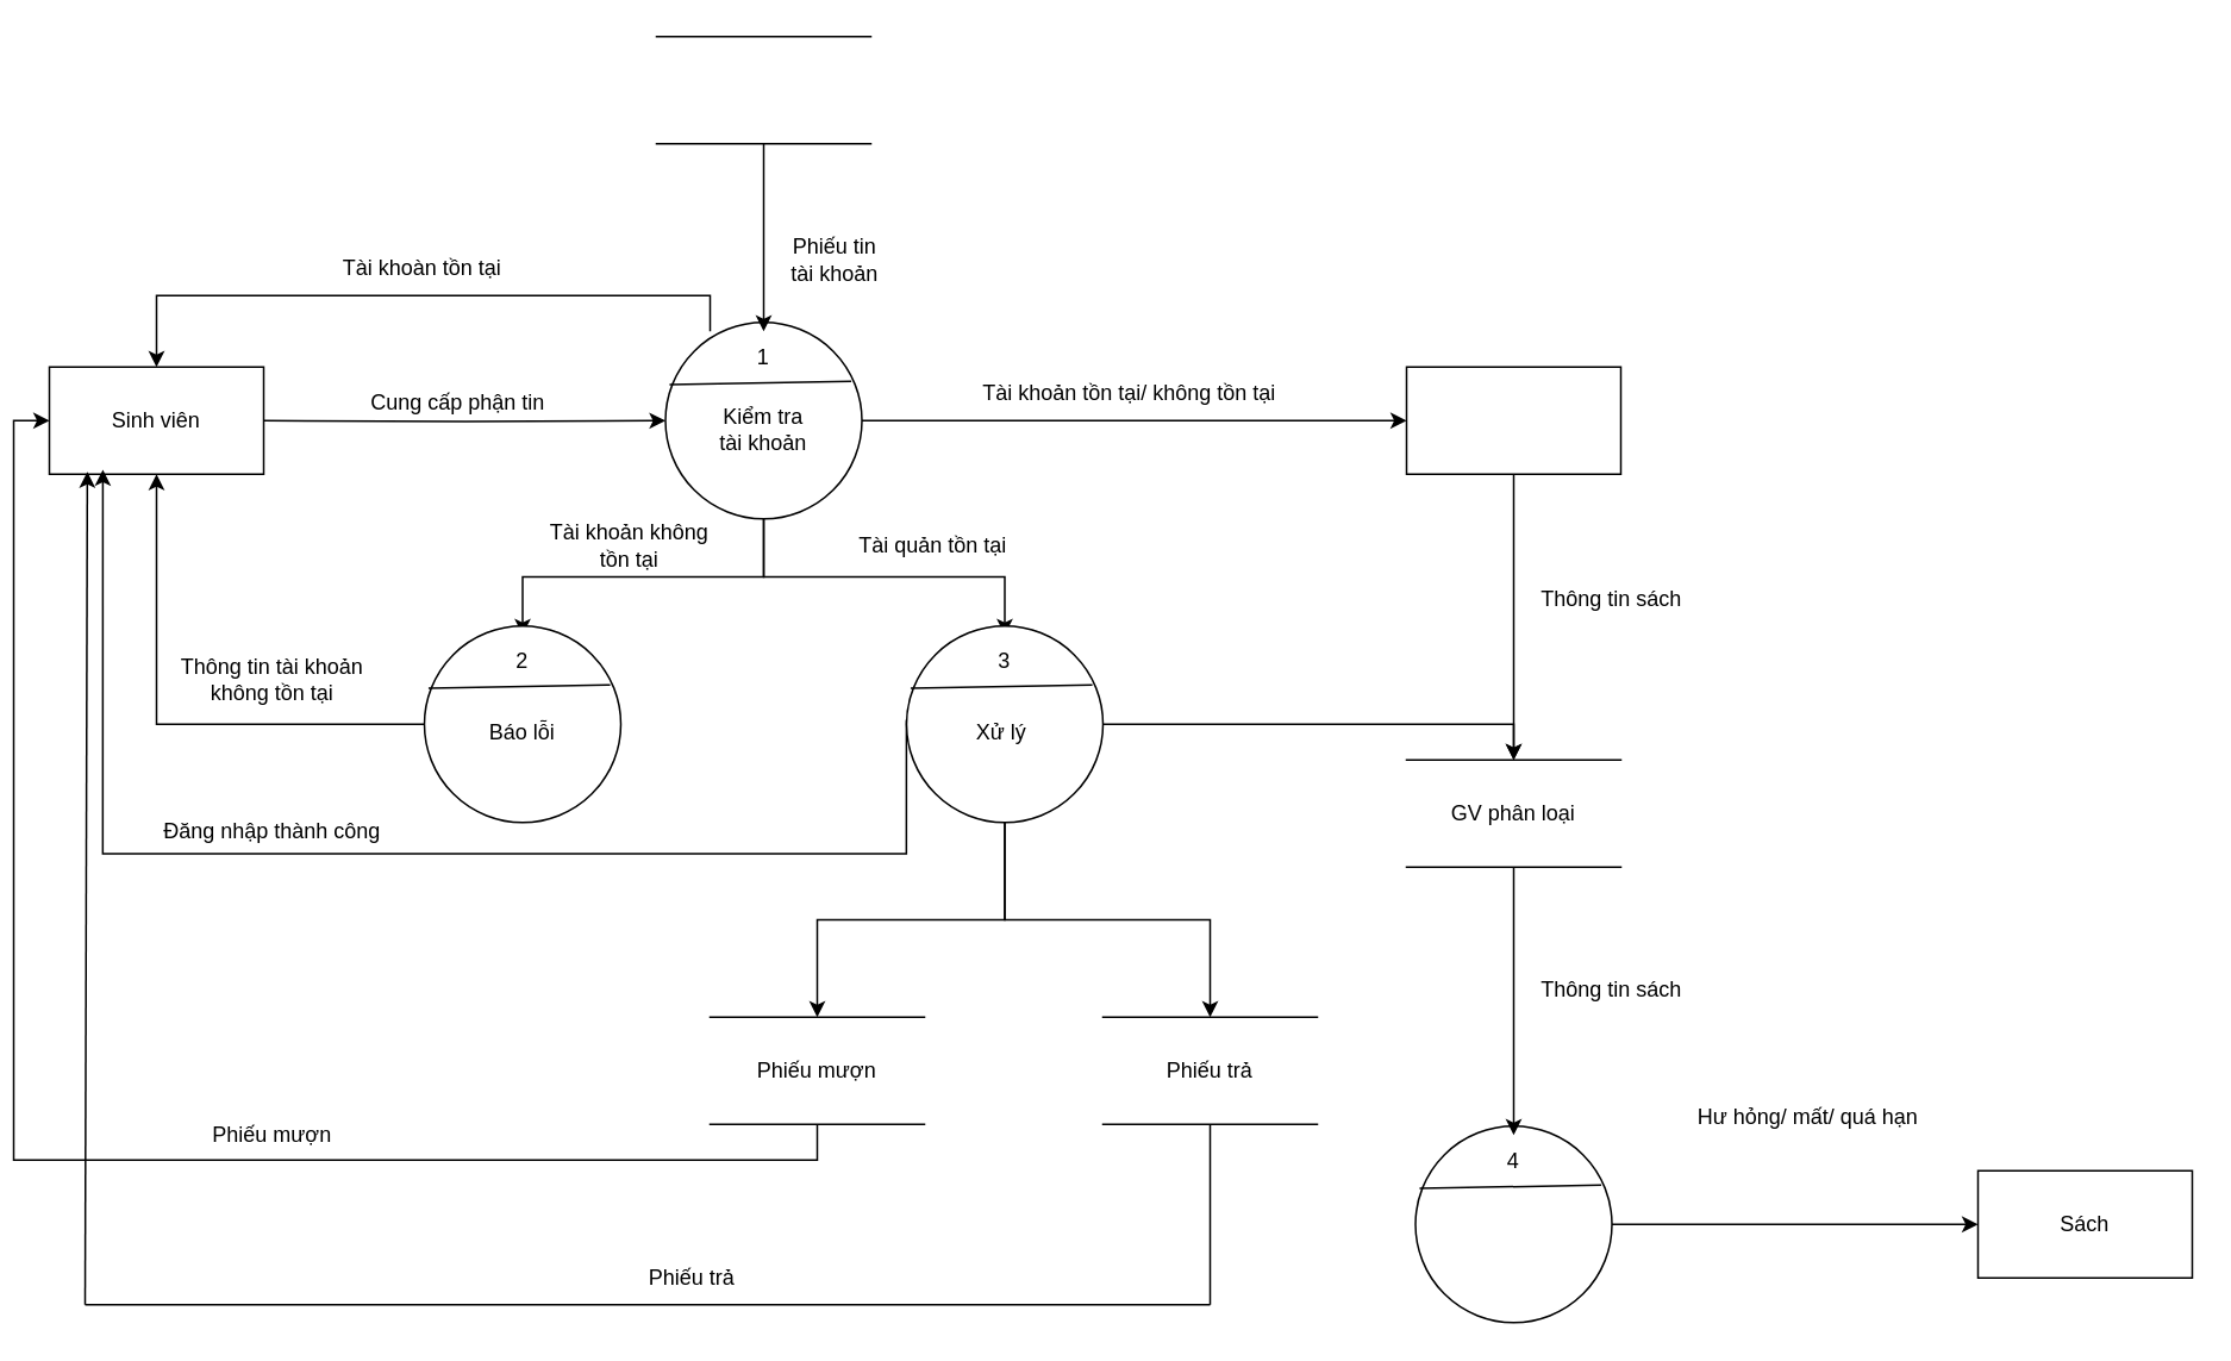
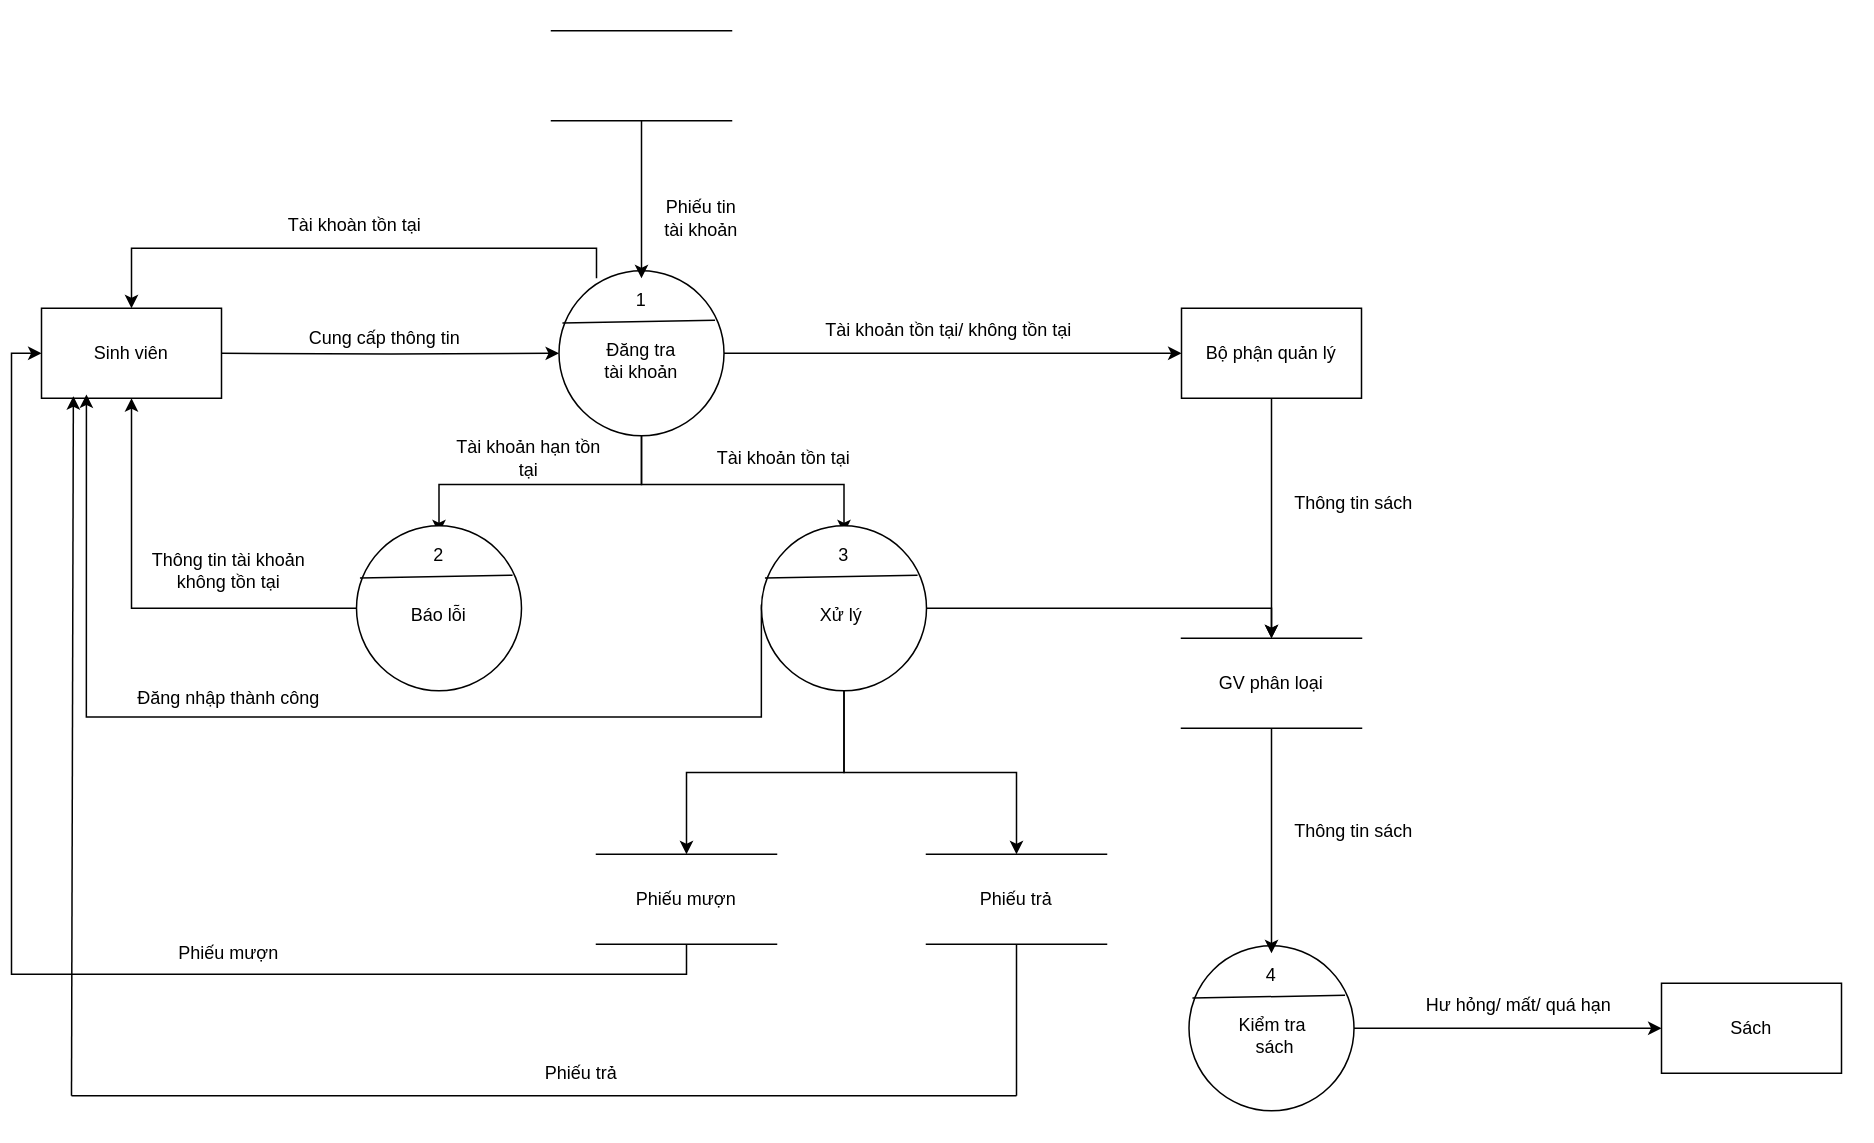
  <mxCell id="0" />
  <mxCell id="1" parent="0" />
  <mxCell id="2" style="edgeStyle=orthogonalEdgeStyle;rounded=0;orthogonalLoop=1;jettySize=auto;html=1;exitX=0.5;exitY=1;exitDx=0;exitDy=0;entryX=0.5;entryY=0;entryDx=0;entryDy=0;" edge="1" parent="1" source="5" target="13"><mxGeometry relative="1" as="geometry" /></mxCell>
  <mxCell id="3" style="edgeStyle=orthogonalEdgeStyle;rounded=0;orthogonalLoop=1;jettySize=auto;html=1;exitX=0.5;exitY=1;exitDx=0;exitDy=0;" edge="1" parent="1" source="5" target="38"><mxGeometry relative="1" as="geometry" /></mxCell>
  <mxCell id="4" style="edgeStyle=orthogonalEdgeStyle;rounded=0;orthogonalLoop=1;jettySize=auto;html=1;exitX=1;exitY=0.5;exitDx=0;exitDy=0;entryX=0;entryY=0.5;entryDx=0;entryDy=0;" edge="1" parent="1" source="5" target="23"><mxGeometry relative="1" as="geometry" /></mxCell>
  <mxCell id="5" value="" style="ellipse;whiteSpace=wrap;html=1;aspect=fixed;" vertex="1" parent="1"><mxGeometry x="365" y="180" width="110" height="110" as="geometry" /></mxCell>
  <mxCell id="6" value="" style="endArrow=none;html=1;rounded=0;entryX=0.946;entryY=0.3;entryDx=0;entryDy=0;entryPerimeter=0;exitX=0.021;exitY=0.317;exitDx=0;exitDy=0;exitPerimeter=0;" edge="1" parent="1" source="5" target="5"><mxGeometry width="50" height="50" relative="1" as="geometry"><mxPoint x="516" y="330" as="sourcePoint" /><mxPoint x="650" y="365" as="targetPoint" /></mxGeometry></mxCell>
  <mxCell id="7" style="edgeStyle=orthogonalEdgeStyle;rounded=0;orthogonalLoop=1;jettySize=auto;html=1;exitX=0;exitY=0;exitDx=0;exitDy=0;entryX=0.5;entryY=0;entryDx=0;entryDy=0;" edge="1" parent="1" source="8" target="25"><mxGeometry relative="1" as="geometry" /></mxCell>
  <mxCell id="8" value="1" style="text;html=1;align=center;verticalAlign=middle;whiteSpace=wrap;rounded=0;" vertex="1" parent="1"><mxGeometry x="390" y="185" width="60" height="30" as="geometry" /></mxCell>
- <mxCell id="9" value="Kiểm tra tài khoản" style="text;html=1;align=center;verticalAlign=middle;whiteSpace=wrap;rounded=0;" vertex="1" parent="1"><mxGeometry x="390" y="225" width="60" height="30" as="geometry" /></mxCell>
+ <mxCell id="9" value="Đăng tra tài khoản" style="text;html=1;align=center;verticalAlign=middle;whiteSpace=wrap;rounded=0;" vertex="1" parent="1"><mxGeometry x="390" y="225" width="60" height="30" as="geometry" /></mxCell>
  <mxCell id="10" style="edgeStyle=orthogonalEdgeStyle;rounded=0;orthogonalLoop=1;jettySize=auto;html=1;exitX=0;exitY=0.5;exitDx=0;exitDy=0;entryX=0.5;entryY=1;entryDx=0;entryDy=0;" edge="1" parent="1" source="11" target="25"><mxGeometry relative="1" as="geometry" /></mxCell>
  <mxCell id="11" value="" style="ellipse;whiteSpace=wrap;html=1;aspect=fixed;" vertex="1" parent="1"><mxGeometry x="230" y="350" width="110" height="110" as="geometry" /></mxCell>
  <mxCell id="12" value="" style="endArrow=none;html=1;rounded=0;entryX=0.946;entryY=0.3;entryDx=0;entryDy=0;entryPerimeter=0;exitX=0.021;exitY=0.317;exitDx=0;exitDy=0;exitPerimeter=0;" edge="1" parent="1" source="11" target="11"><mxGeometry width="50" height="50" relative="1" as="geometry"><mxPoint x="381" y="500" as="sourcePoint" /><mxPoint x="515" y="535" as="targetPoint" /></mxGeometry></mxCell>
  <mxCell id="13" value="2" style="text;html=1;align=center;verticalAlign=middle;whiteSpace=wrap;rounded=0;" vertex="1" parent="1"><mxGeometry x="255" y="355" width="60" height="30" as="geometry" /></mxCell>
  <mxCell id="14" value="Báo lỗi" style="text;html=1;align=center;verticalAlign=middle;whiteSpace=wrap;rounded=0;" vertex="1" parent="1"><mxGeometry x="255" y="395" width="60" height="30" as="geometry" /></mxCell>
  <mxCell id="15" style="edgeStyle=orthogonalEdgeStyle;rounded=0;orthogonalLoop=1;jettySize=auto;html=1;exitX=1;exitY=0.5;exitDx=0;exitDy=0;entryX=0;entryY=0.5;entryDx=0;entryDy=0;" edge="1" parent="1" source="16" target="28"><mxGeometry relative="1" as="geometry" /></mxCell>
  <mxCell id="16" value="" style="ellipse;whiteSpace=wrap;html=1;aspect=fixed;" vertex="1" parent="1"><mxGeometry x="785" y="630" width="110" height="110" as="geometry" /></mxCell>
  <mxCell id="17" value="" style="endArrow=none;html=1;rounded=0;entryX=0.946;entryY=0.3;entryDx=0;entryDy=0;entryPerimeter=0;exitX=0.021;exitY=0.317;exitDx=0;exitDy=0;exitPerimeter=0;" edge="1" parent="1" source="16" target="16"><mxGeometry width="50" height="50" relative="1" as="geometry"><mxPoint x="936" y="780" as="sourcePoint" /><mxPoint x="1070" y="815" as="targetPoint" /></mxGeometry></mxCell>
  <mxCell id="18" value="4" style="text;html=1;align=center;verticalAlign=middle;whiteSpace=wrap;rounded=0;" vertex="1" parent="1"><mxGeometry x="810" y="635" width="60" height="30" as="geometry" /></mxCell>
+ <mxCell id="19" value="Kiểm tra&amp;nbsp; sách" style="text;html=1;align=center;verticalAlign=middle;whiteSpace=wrap;rounded=0;" vertex="1" parent="1"><mxGeometry x="810" y="675" width="65" height="30" as="geometry" /></mxCell>
  <mxCell id="20" style="edgeStyle=orthogonalEdgeStyle;rounded=0;orthogonalLoop=1;jettySize=auto;html=1;exitX=0.5;exitY=1;exitDx=0;exitDy=0;entryX=0.5;entryY=0;entryDx=0;entryDy=0;" edge="1" parent="1" source="21" target="8"><mxGeometry relative="1" as="geometry" /></mxCell>
  <mxCell id="21" value="" style="shape=partialRectangle;whiteSpace=wrap;html=1;left=0;right=0;fillColor=none;" vertex="1" parent="1"><mxGeometry x="360" y="20" width="120" height="60" as="geometry" /></mxCell>
  <mxCell id="22" style="edgeStyle=orthogonalEdgeStyle;rounded=0;orthogonalLoop=1;jettySize=auto;html=1;exitX=0.5;exitY=1;exitDx=0;exitDy=0;entryX=0.5;entryY=0;entryDx=0;entryDy=0;" edge="1" parent="1" source="23" target="47"><mxGeometry relative="1" as="geometry" /></mxCell>
  <mxCell id="23" value="" style="rounded=0;whiteSpace=wrap;html=1;" vertex="1" parent="1"><mxGeometry x="780" y="205" width="120" height="60" as="geometry" /></mxCell>
+ <mxCell id="24" value="Bộ phận quản lý" style="text;html=1;align=center;verticalAlign=middle;whiteSpace=wrap;rounded=0;" vertex="1" parent="1"><mxGeometry x="790" y="220" width="100" height="30" as="geometry" /></mxCell>
  <mxCell id="25" value="" style="rounded=0;whiteSpace=wrap;html=1;" vertex="1" parent="1"><mxGeometry x="20" y="205" width="120" height="60" as="geometry" /></mxCell>
  <mxCell id="26" style="edgeStyle=orthogonalEdgeStyle;rounded=0;orthogonalLoop=1;jettySize=auto;html=1;entryX=0;entryY=0.5;entryDx=0;entryDy=0;" edge="1" parent="1" target="5"><mxGeometry relative="1" as="geometry"><mxPoint x="140" y="235" as="sourcePoint" /></mxGeometry></mxCell>
  <mxCell id="27" value="Sinh viên" style="text;html=1;align=center;verticalAlign=middle;whiteSpace=wrap;rounded=0;" vertex="1" parent="1"><mxGeometry x="30" y="220" width="100" height="30" as="geometry" /></mxCell>
  <mxCell id="28" value="" style="rounded=0;whiteSpace=wrap;html=1;" vertex="1" parent="1"><mxGeometry x="1100" y="655" width="120" height="60" as="geometry" /></mxCell>
  <mxCell id="29" value="Sách" style="text;html=1;align=center;verticalAlign=middle;whiteSpace=wrap;rounded=0;" vertex="1" parent="1"><mxGeometry x="1110" y="670" width="100" height="30" as="geometry" /></mxCell>
- <mxCell id="30" value="Cung cấp phận tin" style="text;html=1;align=center;verticalAlign=middle;whiteSpace=wrap;rounded=0;" vertex="1" parent="1"><mxGeometry x="164" y="210" width="170" height="30" as="geometry" /></mxCell>
- <mxCell id="31" value="Tài khoản không tồn tại" style="text;html=1;align=center;verticalAlign=middle;whiteSpace=wrap;rounded=0;" vertex="1" parent="1"><mxGeometry x="290" y="290" width="110" height="30" as="geometry" /></mxCell>
+ <mxCell id="30" value="Cung cấp thông tin" style="text;html=1;align=center;verticalAlign=middle;whiteSpace=wrap;rounded=0;" vertex="1" parent="1"><mxGeometry x="164" y="210" width="170" height="30" as="geometry" /></mxCell>
+ <mxCell id="31" value="Tài khoản hạn tồn tại" style="text;html=1;align=center;verticalAlign=middle;whiteSpace=wrap;rounded=0;" vertex="1" parent="1"><mxGeometry x="290" y="290" width="110" height="30" as="geometry" /></mxCell>
  <mxCell id="32" style="edgeStyle=orthogonalEdgeStyle;rounded=0;orthogonalLoop=1;jettySize=auto;html=1;exitX=0;exitY=0.5;exitDx=0;exitDy=0;entryX=0.25;entryY=1;entryDx=0;entryDy=0;" edge="1" parent="1"><mxGeometry relative="1" as="geometry"><mxPoint x="499.94" y="402.5" as="sourcePoint" /><mxPoint x="49.94" y="262.5" as="targetPoint" /><Array as="points"><mxPoint x="499.94" y="477.5" /><mxPoint x="49.94" y="477.5" /></Array></mxGeometry></mxCell>
  <mxCell id="33" style="edgeStyle=orthogonalEdgeStyle;rounded=0;orthogonalLoop=1;jettySize=auto;html=1;exitX=1;exitY=0.5;exitDx=0;exitDy=0;entryX=0.5;entryY=0;entryDx=0;entryDy=0;" edge="1" parent="1" source="36" target="47"><mxGeometry relative="1" as="geometry" /></mxCell>
  <mxCell id="34" style="edgeStyle=orthogonalEdgeStyle;rounded=0;orthogonalLoop=1;jettySize=auto;html=1;exitX=0.5;exitY=1;exitDx=0;exitDy=0;entryX=0.5;entryY=0;entryDx=0;entryDy=0;" edge="1" parent="1" source="36" target="53"><mxGeometry relative="1" as="geometry" /></mxCell>
  <mxCell id="35" style="edgeStyle=orthogonalEdgeStyle;rounded=0;orthogonalLoop=1;jettySize=auto;html=1;exitX=0.5;exitY=1;exitDx=0;exitDy=0;" edge="1" parent="1" source="36" target="55"><mxGeometry relative="1" as="geometry" /></mxCell>
  <mxCell id="36" value="" style="ellipse;whiteSpace=wrap;html=1;aspect=fixed;" vertex="1" parent="1"><mxGeometry x="500" y="350" width="110" height="110" as="geometry" /></mxCell>
  <mxCell id="37" value="" style="endArrow=none;html=1;rounded=0;entryX=0.946;entryY=0.3;entryDx=0;entryDy=0;entryPerimeter=0;exitX=0.021;exitY=0.317;exitDx=0;exitDy=0;exitPerimeter=0;" edge="1" parent="1" source="36" target="36"><mxGeometry width="50" height="50" relative="1" as="geometry"><mxPoint x="651" y="500" as="sourcePoint" /><mxPoint x="785" y="535" as="targetPoint" /></mxGeometry></mxCell>
  <mxCell id="38" value="3" style="text;html=1;align=center;verticalAlign=middle;whiteSpace=wrap;rounded=0;" vertex="1" parent="1"><mxGeometry x="525" y="355" width="60" height="30" as="geometry" /></mxCell>
  <mxCell id="39" value="Xử lý&amp;nbsp;" style="text;html=1;align=center;verticalAlign=middle;whiteSpace=wrap;rounded=0;" vertex="1" parent="1"><mxGeometry x="525" y="395" width="60" height="30" as="geometry" /></mxCell>
  <mxCell id="40" value="Phiếu tin tài khoản" style="text;html=1;align=center;verticalAlign=middle;whiteSpace=wrap;rounded=0;" vertex="1" parent="1"><mxGeometry x="430" y="130" width="60" height="30" as="geometry" /></mxCell>
  <mxCell id="41" value="Tài khoàn tồn tại" style="text;html=1;align=center;verticalAlign=middle;whiteSpace=wrap;rounded=0;" vertex="1" parent="1"><mxGeometry x="164" y="135" width="130" height="30" as="geometry" /></mxCell>
  <mxCell id="42" value="Thông tin tài khoản không tồn tại" style="text;html=1;align=center;verticalAlign=middle;whiteSpace=wrap;rounded=0;" vertex="1" parent="1"><mxGeometry x="80" y="365" width="130" height="30" as="geometry" /></mxCell>
  <mxCell id="43" value="Tài khoản tồn tại/ không tồn tại" style="text;html=1;align=center;verticalAlign=middle;whiteSpace=wrap;rounded=0;" vertex="1" parent="1"><mxGeometry x="470" y="205" width="310" height="30" as="geometry" /></mxCell>
- <mxCell id="44" value="Tài quản tồn tại" style="text;html=1;align=center;verticalAlign=middle;whiteSpace=wrap;rounded=0;" vertex="1" parent="1"><mxGeometry x="460" y="290" width="110" height="30" as="geometry" /></mxCell>
+ <mxCell id="44" value="Tài khoản tồn tại" style="text;html=1;align=center;verticalAlign=middle;whiteSpace=wrap;rounded=0;" vertex="1" parent="1"><mxGeometry x="460" y="290" width="110" height="30" as="geometry" /></mxCell>
  <mxCell id="45" value="Đăng nhập thành công" style="text;html=1;align=center;verticalAlign=middle;whiteSpace=wrap;rounded=0;" vertex="1" parent="1"><mxGeometry x="45" y="450" width="200" height="30" as="geometry" /></mxCell>
  <mxCell id="46" value="" style="edgeStyle=orthogonalEdgeStyle;rounded=0;orthogonalLoop=1;jettySize=auto;html=1;" edge="1" parent="1" source="47" target="18"><mxGeometry relative="1" as="geometry" /></mxCell>
  <mxCell id="47" value="" style="shape=partialRectangle;whiteSpace=wrap;html=1;left=0;right=0;fillColor=none;" vertex="1" parent="1"><mxGeometry x="780" y="425" width="120" height="60" as="geometry" /></mxCell>
  <mxCell id="48" value="GV phân loại" style="text;html=1;align=center;verticalAlign=middle;whiteSpace=wrap;rounded=0;" vertex="1" parent="1"><mxGeometry x="790" y="440" width="100" height="30" as="geometry" /></mxCell>
  <mxCell id="49" value="Thông tin sách" style="text;html=1;align=center;verticalAlign=middle;whiteSpace=wrap;rounded=0;" vertex="1" parent="1"><mxGeometry x="850" y="539" width="90" height="30" as="geometry" /></mxCell>
- <mxCell id="50" value="Hư hỏng/ mất/ quá hạn" style="text;html=1;align=center;verticalAlign=middle;whiteSpace=wrap;rounded=0;" vertex="1" parent="1"><mxGeometry x="940" y="610" width="130" height="30" as="geometry" /></mxCell>
+ <mxCell id="50" value="Hư hỏng/ mất/ quá hạn" style="text;html=1;align=center;verticalAlign=middle;whiteSpace=wrap;rounded=0;" vertex="1" parent="1"><mxGeometry x="940" y="655" width="130" height="30" as="geometry" /></mxCell>
  <mxCell id="51" value="Thông tin sách" style="text;html=1;align=center;verticalAlign=middle;whiteSpace=wrap;rounded=0;" vertex="1" parent="1"><mxGeometry x="850" y="320" width="90" height="30" as="geometry" /></mxCell>
  <mxCell id="52" style="edgeStyle=orthogonalEdgeStyle;rounded=0;orthogonalLoop=1;jettySize=auto;html=1;exitX=0.5;exitY=1;exitDx=0;exitDy=0;entryX=0;entryY=0.5;entryDx=0;entryDy=0;" edge="1" parent="1" source="53" target="25"><mxGeometry relative="1" as="geometry" /></mxCell>
  <mxCell id="53" value="" style="shape=partialRectangle;whiteSpace=wrap;html=1;left=0;right=0;fillColor=none;" vertex="1" parent="1"><mxGeometry x="390" y="569" width="120" height="60" as="geometry" /></mxCell>
  <mxCell id="54" value="Phiếu mượn" style="text;html=1;align=center;verticalAlign=middle;whiteSpace=wrap;rounded=0;" vertex="1" parent="1"><mxGeometry x="400" y="584" width="100" height="30" as="geometry" /></mxCell>
  <mxCell id="55" value="" style="shape=partialRectangle;whiteSpace=wrap;html=1;left=0;right=0;fillColor=none;" vertex="1" parent="1"><mxGeometry x="610" y="569" width="120" height="60" as="geometry" /></mxCell>
  <mxCell id="56" value="Phiếu trả" style="text;html=1;align=center;verticalAlign=middle;whiteSpace=wrap;rounded=0;" vertex="1" parent="1"><mxGeometry x="620" y="584" width="100" height="30" as="geometry" /></mxCell>
  <mxCell id="57" value="Phiếu mượn" style="text;html=1;align=center;verticalAlign=middle;whiteSpace=wrap;rounded=0;" vertex="1" parent="1"><mxGeometry x="95" y="620" width="100" height="30" as="geometry" /></mxCell>
  <mxCell id="58" value="" style="endArrow=none;html=1;rounded=0;entryX=0.5;entryY=1;entryDx=0;entryDy=0;" edge="1" parent="1" target="55"><mxGeometry width="50" height="50" relative="1" as="geometry"><mxPoint x="670" y="730" as="sourcePoint" /><mxPoint x="340" y="600" as="targetPoint" /></mxGeometry></mxCell>
  <mxCell id="59" value="" style="endArrow=none;html=1;rounded=0;" edge="1" parent="1"><mxGeometry width="50" height="50" relative="1" as="geometry"><mxPoint x="40" y="730" as="sourcePoint" /><mxPoint x="670" y="730" as="targetPoint" /></mxGeometry></mxCell>
  <mxCell id="60" value="" style="endArrow=classic;html=1;rounded=0;entryX=0.177;entryY=0.977;entryDx=0;entryDy=0;entryPerimeter=0;" edge="1" parent="1" target="25"><mxGeometry width="50" height="50" relative="1" as="geometry"><mxPoint x="40" y="730" as="sourcePoint" /><mxPoint x="340" y="600" as="targetPoint" /></mxGeometry></mxCell>
  <mxCell id="61" value="Phiếu trả" style="text;html=1;align=center;verticalAlign=middle;whiteSpace=wrap;rounded=0;" vertex="1" parent="1"><mxGeometry x="330" y="700" width="100" height="30" as="geometry" /></mxCell>
